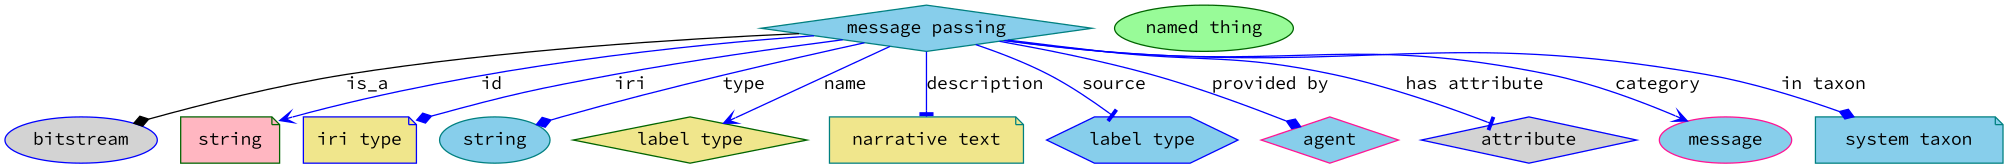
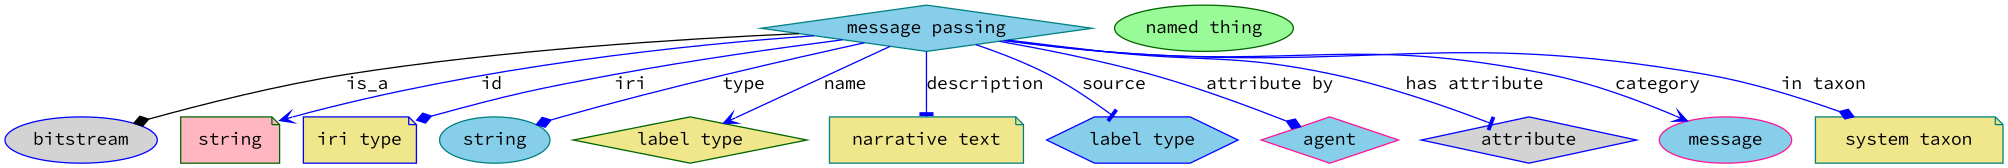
  digraph {
    fontname="Source Code Pro"
    node [color=teal fillcolor=skyblue fontname="Source Code Pro" shape=diamond style=filled]
    edge [arrowhead=diamond fontname="Source Code Pro" color=blue style=solid]
    n1 [height=0.5 label="message passing" width=2.4914]
    bitstream [color=blue fillcolor=lightgrey height=0.5 shape=ellipse width=1.5526]
    n3 [color=darkgreen fillcolor=lightpink height=0.5 label=string shape=note width=1.0652]
    n4 [color=blue fillcolor=khaki height=0.5 label="iri type" shape=note width=1.2277]
    n5 [height=0.5 label=string shape=ellipse width=1.0652]
    n6 [color=darkgreen fillcolor=khaki height=0.5 label="label type" width=1.5707]
    n7 [fillcolor=khaki height=0.5 label="narrative text" shape=note width=2.0943]
    n8 [color=blue height=0.5 label="label type" shape=hexagon width=1.5707]
    n9 [color=deeppink height=0.5 label=agent width=1.0291]
    n10 [color=blue fillcolor=lightgrey height=0.5 label=attribute width=1.4443]
    n11 [color=deeppink height=0.5 label=message shape=ellipse width=1.4263]
-   n12 [height=0.5 label="system taxon" shape=note width=2.022]
+   n12 [fillcolor=khaki height=0.5 label="system taxon" shape=note width=2.022]
    n13 [color=darkgreen fillcolor=palegreen height=0.5 label="named thing" shape=ellipse width=1.9318]
    n1 -> bitstream [label=is_a color="" style=""]
    n1 -> n3 [arrowhead=vee label=id]
    n1 -> n4 [label=iri]
    n1 -> n5 [label=type]
    n1 -> n6 [arrowhead=vee label=name]
    n1 -> n7 [arrowhead=tee label=description]
    n1 -> n8 [arrowhead=tee label=source]
-   n1 -> n9 [label="provided by"]
+   n1 -> n9 [label="attribute by"]
    n1 -> n10 [arrowhead=tee label="has attribute"]
    n1 -> n11 [arrowhead=vee label=category]
    n1 -> n12 [label="in taxon"]
  }
